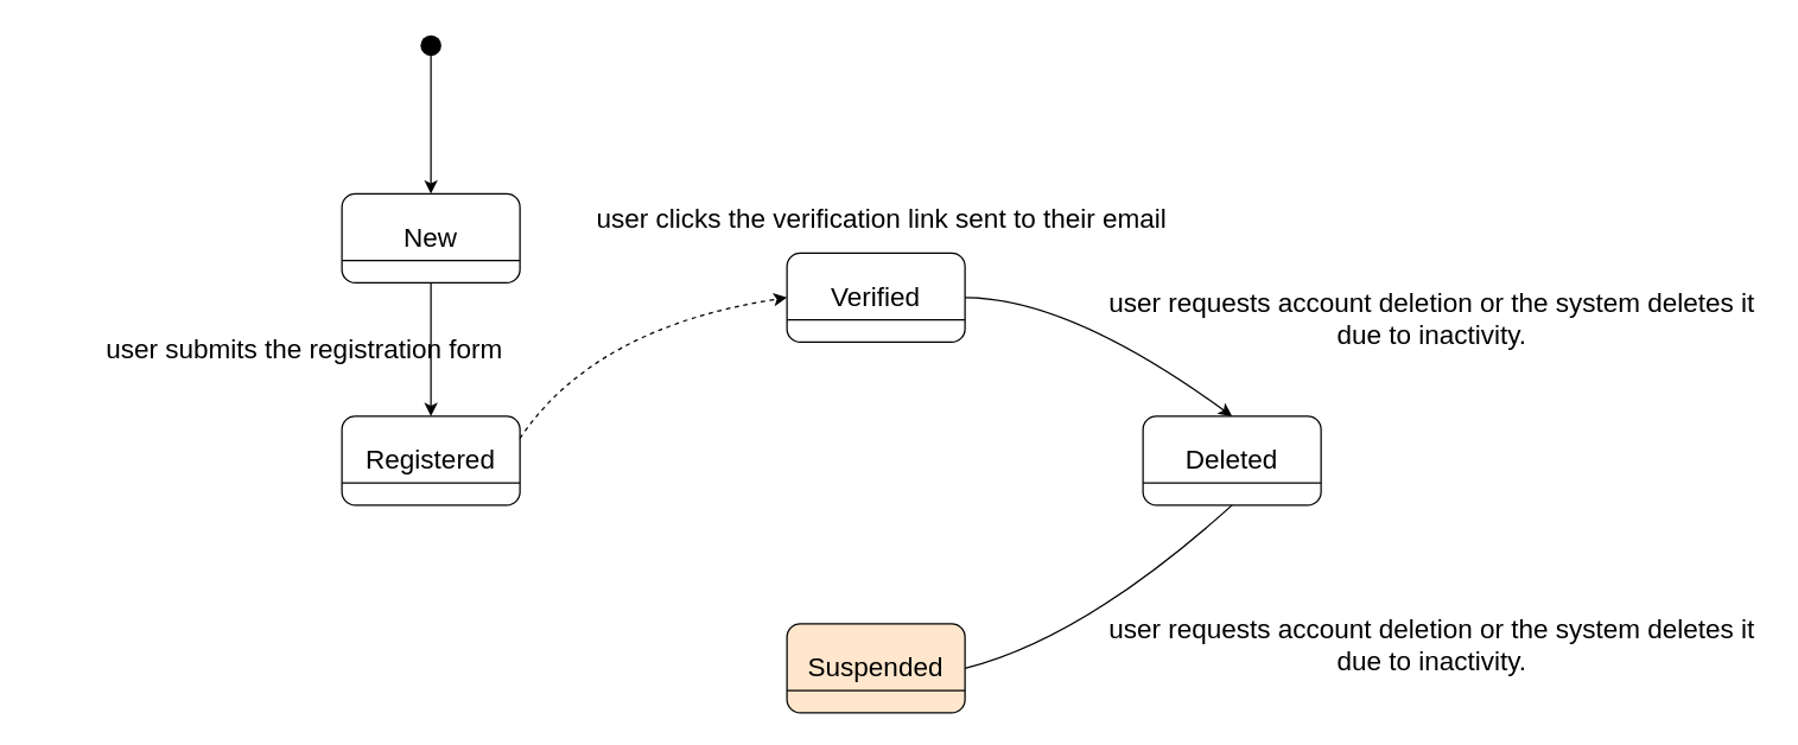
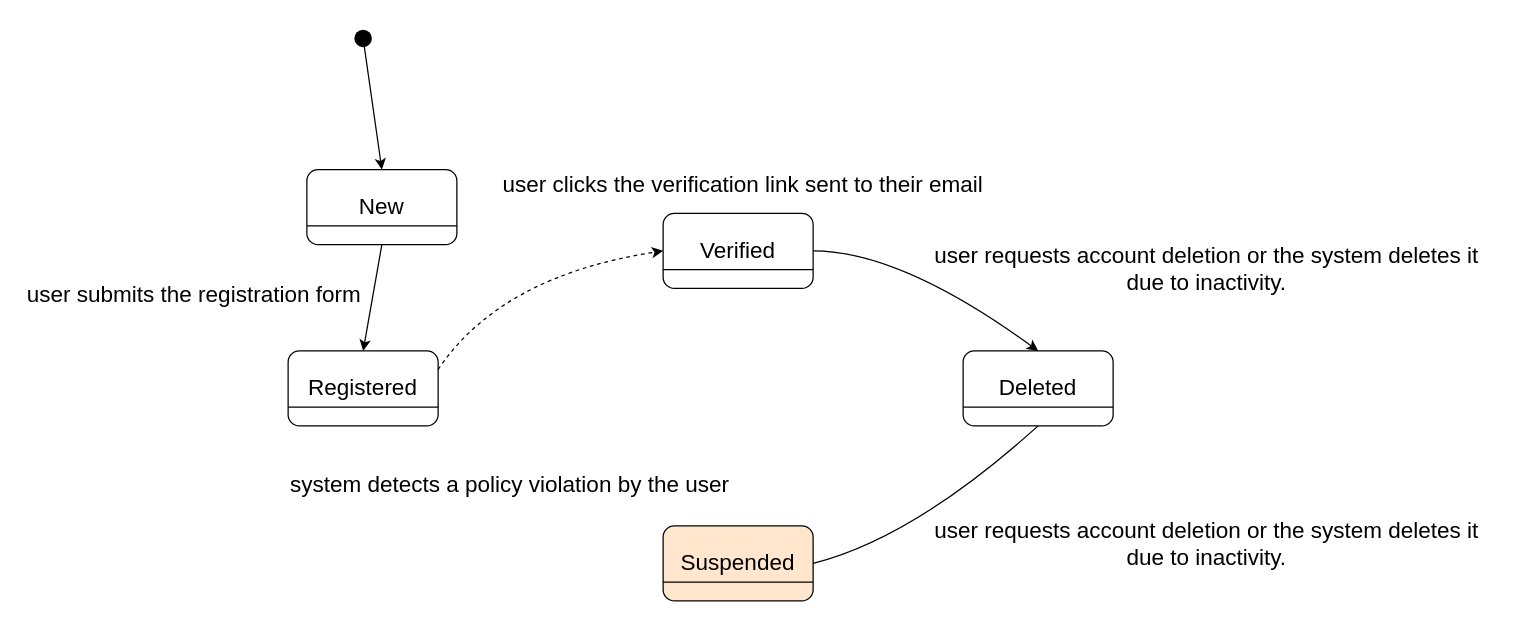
  <mxCell id="0" />
  <mxCell id="1" parent="0" />
- <mxCell id="2" value="&lt;font style=&quot;font-size: 18px;&quot;&gt;New&lt;/font&gt;" style="rounded=1;whiteSpace=wrap;html=1;" vertex="1" parent="1"><mxGeometry x="230" y="130" width="120" height="60" as="geometry" /></mxCell>
+ <mxCell id="2" value="&lt;font style=&quot;font-size: 18px;&quot;&gt;New&lt;/font&gt;" style="rounded=1;whiteSpace=wrap;html=1;" vertex="1" parent="1"><mxGeometry x="245" y="135" width="120" height="60" as="geometry" /></mxCell>
  <mxCell id="3" value="" style="endArrow=none;html=1;rounded=0;exitX=0;exitY=0.75;exitDx=0;exitDy=0;entryX=1;entryY=0.75;entryDx=0;entryDy=0;" edge="1" parent="1" source="2" target="2"><mxGeometry width="50" height="50" relative="1" as="geometry"><mxPoint x="530" y="360" as="sourcePoint" /><mxPoint x="580" y="310" as="targetPoint" /></mxGeometry></mxCell>
  <mxCell id="4" value="&lt;font style=&quot;font-size: 18px;&quot;&gt;Suspended&lt;/font&gt;" style="rounded=1;whiteSpace=wrap;html=1;fillColor=#ffe6cc;" vertex="1" parent="1"><mxGeometry x="530" y="420" width="120" height="60" as="geometry" /></mxCell>
  <mxCell id="5" value="" style="endArrow=none;html=1;rounded=0;exitX=0;exitY=0.75;exitDx=0;exitDy=0;entryX=1;entryY=0.75;entryDx=0;entryDy=0;" edge="1" parent="1" source="4" target="4"><mxGeometry width="50" height="50" relative="1" as="geometry"><mxPoint x="540" y="370" as="sourcePoint" /><mxPoint x="590" y="320" as="targetPoint" /></mxGeometry></mxCell>
  <mxCell id="6" value="&lt;font style=&quot;font-size: 18px;&quot;&gt;Verified&lt;/font&gt;" style="rounded=1;whiteSpace=wrap;html=1;" vertex="1" parent="1"><mxGeometry x="530" y="170" width="120" height="60" as="geometry" /></mxCell>
  <mxCell id="7" value="" style="endArrow=none;html=1;rounded=0;exitX=0;exitY=0.75;exitDx=0;exitDy=0;entryX=1;entryY=0.75;entryDx=0;entryDy=0;" edge="1" parent="1" source="6" target="6"><mxGeometry width="50" height="50" relative="1" as="geometry"><mxPoint x="550" y="380" as="sourcePoint" /><mxPoint x="600" y="330" as="targetPoint" /></mxGeometry></mxCell>
  <mxCell id="8" value="&lt;font style=&quot;font-size: 18px;&quot;&gt;Registered&lt;/font&gt;" style="rounded=1;whiteSpace=wrap;html=1;" vertex="1" parent="1"><mxGeometry x="230" y="280" width="120" height="60" as="geometry" /></mxCell>
  <mxCell id="9" value="" style="endArrow=none;html=1;rounded=0;exitX=0;exitY=0.75;exitDx=0;exitDy=0;entryX=1;entryY=0.75;entryDx=0;entryDy=0;" edge="1" parent="1" source="8" target="8"><mxGeometry width="50" height="50" relative="1" as="geometry"><mxPoint x="560" y="390" as="sourcePoint" /><mxPoint x="610" y="340" as="targetPoint" /></mxGeometry></mxCell>
  <mxCell id="10" value="&lt;font style=&quot;font-size: 18px;&quot;&gt;Deleted&lt;/font&gt;" style="rounded=1;whiteSpace=wrap;html=1;" vertex="1" parent="1"><mxGeometry x="770" y="280" width="120" height="60" as="geometry" /></mxCell>
  <mxCell id="11" value="" style="endArrow=none;html=1;rounded=0;exitX=0;exitY=0.75;exitDx=0;exitDy=0;entryX=1;entryY=0.75;entryDx=0;entryDy=0;" edge="1" parent="1" source="10" target="10"><mxGeometry width="50" height="50" relative="1" as="geometry"><mxPoint x="600" y="430" as="sourcePoint" /><mxPoint x="650" y="380" as="targetPoint" /></mxGeometry></mxCell>
  <mxCell id="12" value="" style="shape=waypoint;sketch=0;fillStyle=solid;size=6;pointerEvents=1;points=[];fillColor=none;resizable=0;rotatable=0;perimeter=centerPerimeter;snapToPoint=1;strokeWidth=5;" vertex="1" parent="1"><mxGeometry x="280" y="20" width="20" height="20" as="geometry" /></mxCell>
  <mxCell id="13" value="" style="endArrow=classic;html=1;rounded=0;exitX=0.4;exitY=1.1;exitDx=0;exitDy=0;exitPerimeter=0;entryX=0.5;entryY=0;entryDx=0;entryDy=0;" edge="1" parent="1" source="12" target="2"><mxGeometry width="50" height="50" relative="1" as="geometry"><mxPoint x="360" y="60" as="sourcePoint" /><mxPoint x="410" y="10" as="targetPoint" /></mxGeometry></mxCell>
  <mxCell id="14" value="" style="endArrow=classic;html=1;rounded=0;exitX=0.5;exitY=1;exitDx=0;exitDy=0;entryX=0.5;entryY=0;entryDx=0;entryDy=0;" edge="1" parent="1" source="2" target="8"><mxGeometry width="50" height="50" relative="1" as="geometry"><mxPoint x="300" y="40" as="sourcePoint" /><mxPoint x="300" y="140" as="targetPoint" /></mxGeometry></mxCell>
- <mxCell id="15" value="&lt;font style=&quot;font-size: 18px;&quot;&gt;user submits the registration form&lt;/font&gt;" style="text;html=1;strokeColor=none;fillColor=none;align=center;verticalAlign=middle;whiteSpace=wrap;rounded=0;" vertex="1" parent="1"><mxGeometry x="70" y="220" width="270" height="30" as="geometry" /></mxCell>
+ <mxCell id="15" value="&lt;font style=&quot;font-size: 18px;&quot;&gt;user submits the registration form&lt;/font&gt;" style="text;html=1;strokeColor=none;fillColor=none;align=center;verticalAlign=middle;whiteSpace=wrap;rounded=0;" vertex="1" parent="1"><mxGeometry x="20" y="220" width="270" height="30" as="geometry" /></mxCell>
  <mxCell id="16" value="" style="curved=1;endArrow=classic;html=1;rounded=0;entryX=0;entryY=0.5;entryDx=0;entryDy=0;exitX=1;exitY=0.25;exitDx=0;exitDy=0;dashed=1;" edge="1" parent="1" source="8" target="6"><mxGeometry width="50" height="50" relative="1" as="geometry"><mxPoint x="350" y="280" as="sourcePoint" /><mxPoint x="580" y="310" as="targetPoint" /><Array as="points"><mxPoint x="400" y="220" /></Array></mxGeometry></mxCell>
  <mxCell id="17" value="&lt;div style=&quot;font-size: 18px;&quot;&gt;user clicks the verification link sent to their email&lt;/div&gt;" style="text;whiteSpace=wrap;html=1;" vertex="1" parent="1"><mxGeometry x="400" y="130" width="390" height="50" as="geometry" /></mxCell>
+ <mxCell id="18" value="&lt;div style=&quot;font-size: 13px;&quot;&gt;&lt;font style=&quot;font-size: 18px;&quot;&gt;system detects a policy violation by the user&lt;/font&gt;&lt;/div&gt;" style="text;whiteSpace=wrap;html=1;" vertex="1" parent="1"><mxGeometry x="230" y="370" width="370" height="50" as="geometry" /></mxCell>
  <mxCell id="19" value="" style="curved=1;endArrow=classic;html=1;rounded=0;entryX=0.5;entryY=0;entryDx=0;entryDy=0;exitX=1;exitY=0.5;exitDx=0;exitDy=0;" edge="1" parent="1" source="6" target="10"><mxGeometry width="50" height="50" relative="1" as="geometry"><mxPoint x="650" y="205" as="sourcePoint" /><mxPoint x="830" y="110" as="targetPoint" /><Array as="points"><mxPoint x="720" y="200" /></Array></mxGeometry></mxCell>
  <mxCell id="20" value="" style="curved=1;endArrow=none;html=1;rounded=0;entryX=0.5;entryY=1;entryDx=0;entryDy=0;exitX=1;exitY=0.5;exitDx=0;exitDy=0;" edge="1" parent="1" source="4" target="10"><mxGeometry width="50" height="50" relative="1" as="geometry"><mxPoint x="650" y="420" as="sourcePoint" /><mxPoint x="830" y="500" as="targetPoint" /><Array as="points"><mxPoint x="730" y="430" /></Array></mxGeometry></mxCell>
  <mxCell id="21" value="&lt;font style=&quot;font-size: 18px;&quot;&gt;user requests account deletion or the system deletes it due to inactivity.&lt;/font&gt;" style="text;html=1;strokeColor=none;fillColor=none;align=center;verticalAlign=middle;whiteSpace=wrap;rounded=0;" vertex="1" parent="1"><mxGeometry x="740" y="200" width="450" height="30" as="geometry" /></mxCell>
  <mxCell id="22" value="&lt;font style=&quot;font-size: 18px;&quot;&gt;user requests account deletion or the system deletes it due to inactivity.&lt;/font&gt;" style="text;html=1;strokeColor=none;fillColor=none;align=center;verticalAlign=middle;whiteSpace=wrap;rounded=0;" vertex="1" parent="1"><mxGeometry x="740" y="420" width="450" height="30" as="geometry" /></mxCell>
